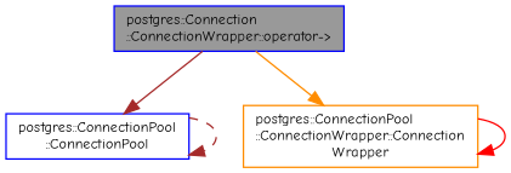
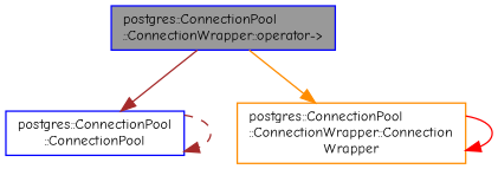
  digraph {
    rankdir=TB
    fontname="Comic Neue"
    node [color=blue fillcolor=white fontname="Comic Neue" fontsize=10 shape=box style=filled]
    edge [color=brown fontname="Comic Neue" fontsize=10 labelfontname=Helvetica labelfontsize=10 style=solid]
-   n1 [fillcolor=grey60 fontcolor=black height=0.2 label="postgres::Connection\l::ConnectionWrapper::operator-\>" width=0.4]
+   n1 [fillcolor=grey60 fontcolor=black height=0.2 label="postgres::ConnectionPool\l::ConnectionWrapper::operator-\>" width=0.4]
    n2 [height=0.2 label="postgres::ConnectionPool\l::ConnectionPool" width=0.4]
    n3 [color=darkorange height=0.2 label="postgres::ConnectionPool\l::ConnectionWrapper::Connection\lWrapper" width=0.4]
    n1 -> n2
    n1 -> n3 [color=darkorange]
    n2 -> n2 [style=dashed]
    n3 -> n3 [color=red]
  }
